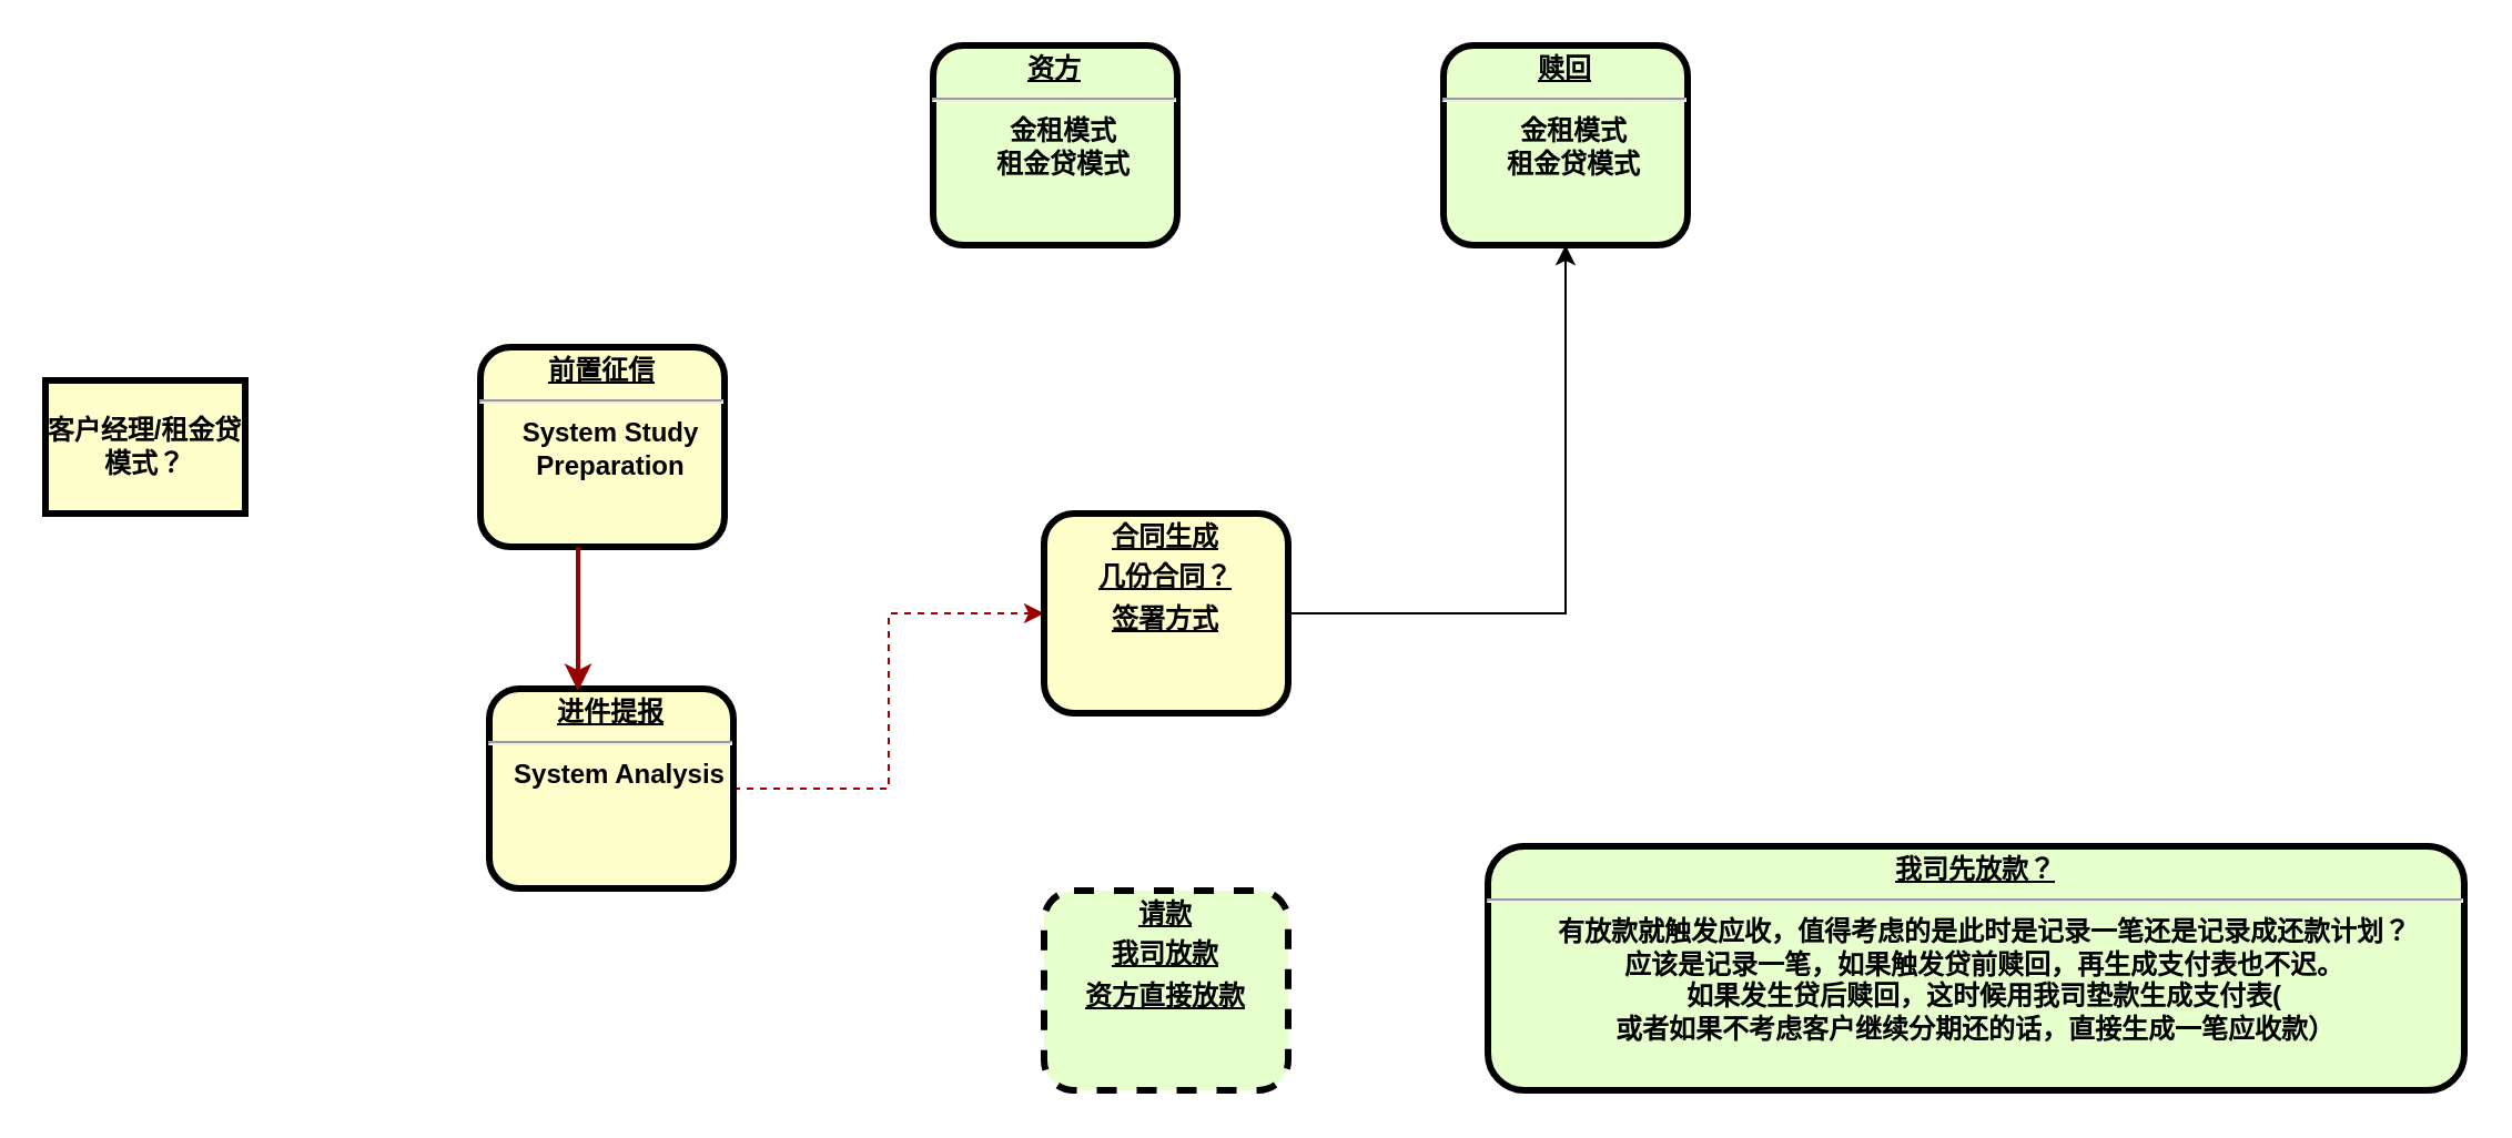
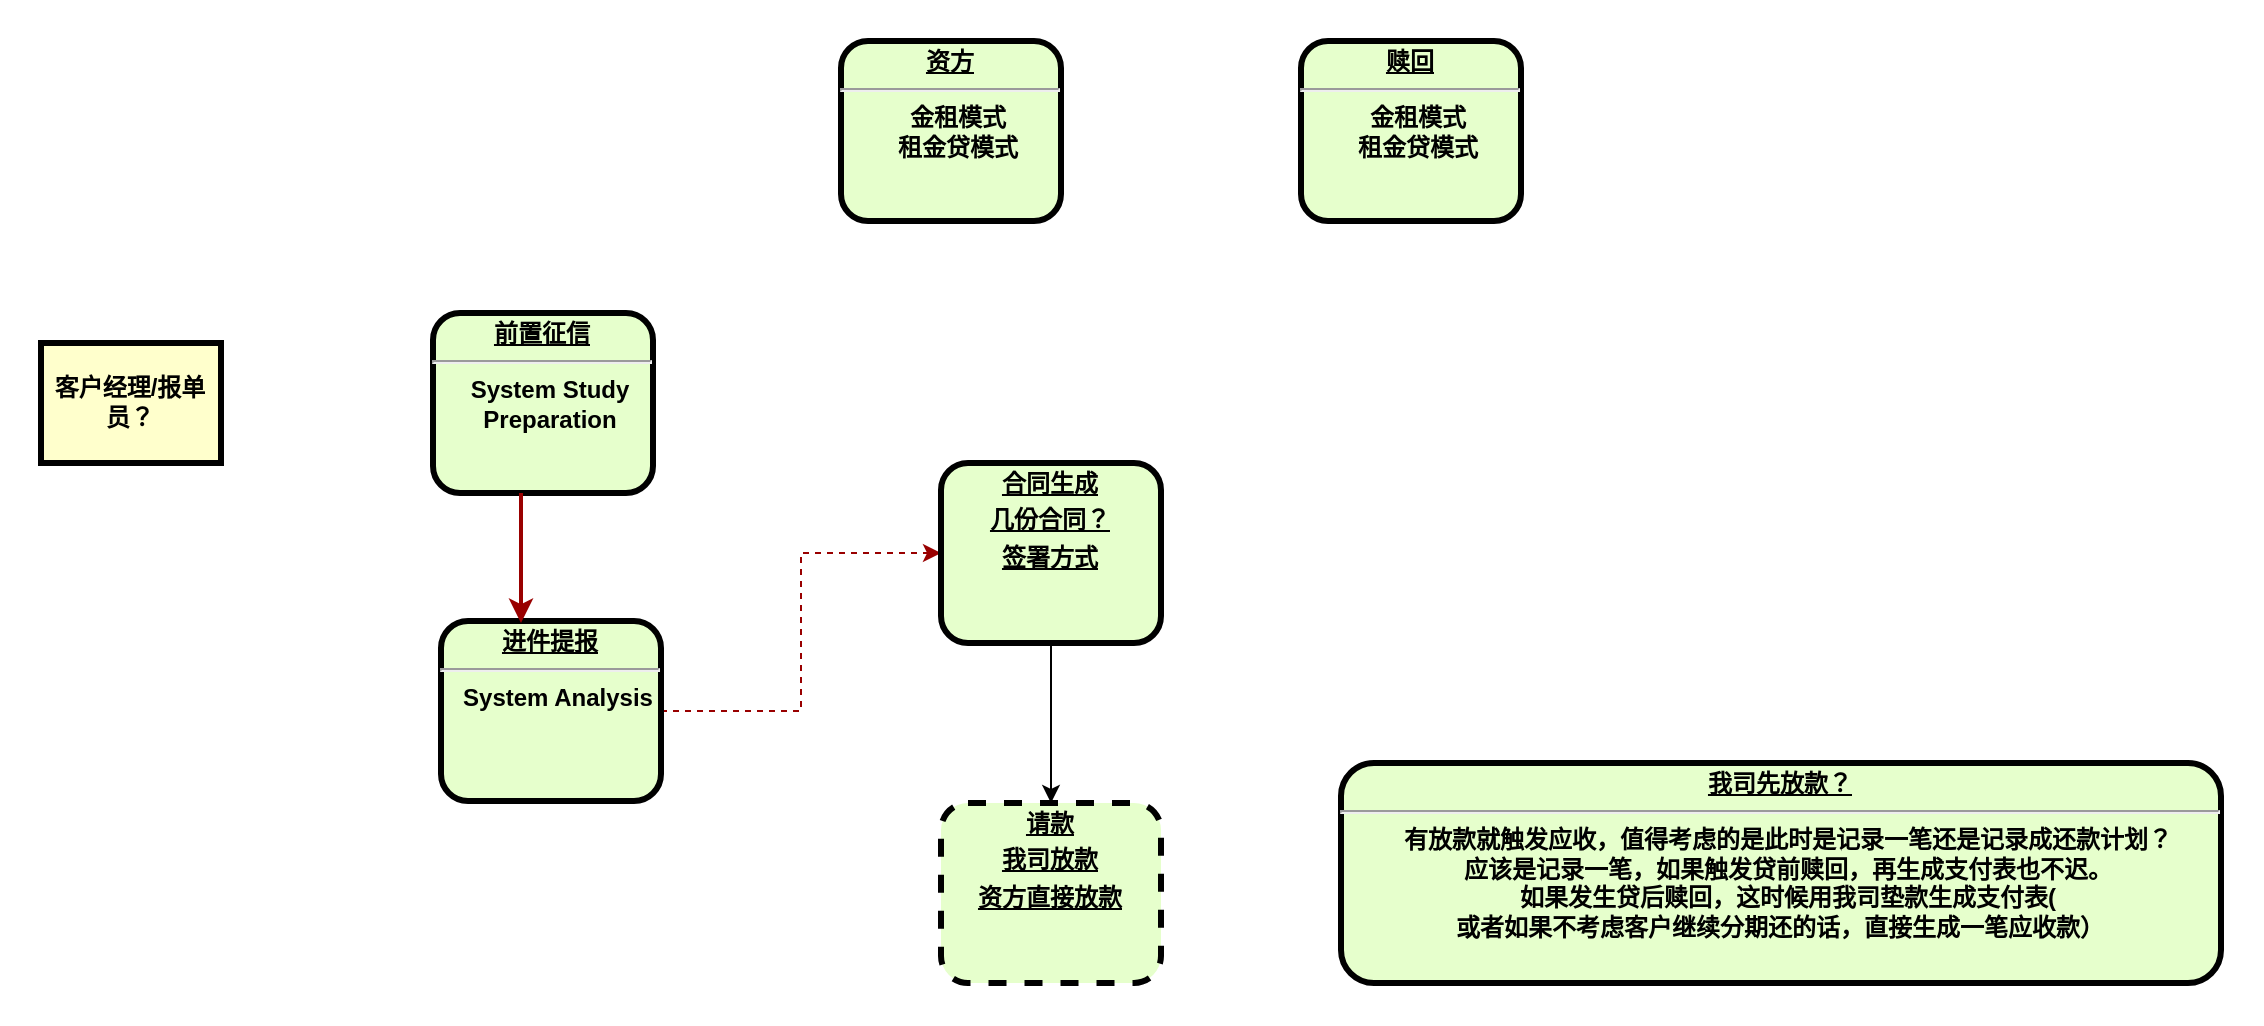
  <mxCell id="0" />
  <mxCell id="1" parent="0" />
- <mxCell id="2" value="&lt;p style=&quot;margin: 0px; margin-top: 4px; text-align: center; text-decoration: underline;&quot;&gt;&lt;strong&gt;前置征信&lt;br&gt;&lt;/strong&gt;&lt;/p&gt;&lt;hr&gt;&lt;p style=&quot;margin: 0px; margin-left: 8px;&quot;&gt;System Study&lt;/p&gt;&lt;p style=&quot;margin: 0px; margin-left: 8px;&quot;&gt;Preparation&lt;/p&gt;" style="verticalAlign=middle;align=center;overflow=fill;fontSize=12;fontFamily=Helvetica;html=1;rounded=1;fontStyle=1;strokeWidth=3;fillColor=#ffffcc;" parent="1" vertex="1"><mxGeometry x="216" y="156" width="110" height="90" as="geometry" /></mxCell>
- <mxCell id="3" value="客户经理/租金贷模式？" style="whiteSpace=wrap;align=center;verticalAlign=middle;fontStyle=1;strokeWidth=3;fillColor=#FFFFCC" parent="1" vertex="1"><mxGeometry x="20" y="171" width="90" height="60" as="geometry" /></mxCell>
+ <mxCell id="2" value="&lt;p style=&quot;margin: 0px; margin-top: 4px; text-align: center; text-decoration: underline;&quot;&gt;&lt;strong&gt;前置征信&lt;br&gt;&lt;/strong&gt;&lt;/p&gt;&lt;hr&gt;&lt;p style=&quot;margin: 0px; margin-left: 8px;&quot;&gt;System Study&lt;/p&gt;&lt;p style=&quot;margin: 0px; margin-left: 8px;&quot;&gt;Preparation&lt;/p&gt;" style="verticalAlign=middle;align=center;overflow=fill;fontSize=12;fontFamily=Helvetica;html=1;rounded=1;fontStyle=1;strokeWidth=3;fillColor=#E6FFCC" parent="1" vertex="1"><mxGeometry x="216" y="156" width="110" height="90" as="geometry" /></mxCell>
+ <mxCell id="3" value="客户经理/报单员？" style="whiteSpace=wrap;align=center;verticalAlign=middle;fontStyle=1;strokeWidth=3;fillColor=#FFFFCC" parent="1" vertex="1"><mxGeometry x="20" y="171" width="90" height="60" as="geometry" /></mxCell>
  <mxCell id="4" style="edgeStyle=orthogonalEdgeStyle;rounded=0;orthogonalLoop=1;jettySize=auto;html=1;strokeColor=#990000;dashed=1;" edge="1" parent="1" source="5" target="11"><mxGeometry relative="1" as="geometry" /></mxCell>
- <mxCell id="5" value="&lt;p style=&quot;margin: 0px; margin-top: 4px; text-align: center; text-decoration: underline;&quot;&gt;&lt;strong&gt;进件提报&lt;br&gt;&lt;/strong&gt;&lt;/p&gt;&lt;hr&gt;&lt;p style=&quot;margin: 0px; margin-left: 8px;&quot;&gt;System Analysis&lt;/p&gt;" style="verticalAlign=middle;align=center;overflow=fill;fontSize=12;fontFamily=Helvetica;html=1;rounded=1;fontStyle=1;strokeWidth=3;fillColor=#ffffcc;" parent="1" vertex="1"><mxGeometry x="220" y="310" width="110" height="90" as="geometry" /></mxCell>
+ <mxCell id="5" value="&lt;p style=&quot;margin: 0px; margin-top: 4px; text-align: center; text-decoration: underline;&quot;&gt;&lt;strong&gt;进件提报&lt;br&gt;&lt;/strong&gt;&lt;/p&gt;&lt;hr&gt;&lt;p style=&quot;margin: 0px; margin-left: 8px;&quot;&gt;System Analysis&lt;/p&gt;" style="verticalAlign=middle;align=center;overflow=fill;fontSize=12;fontFamily=Helvetica;html=1;rounded=1;fontStyle=1;strokeWidth=3;fillColor=#E6FFCC" parent="1" vertex="1"><mxGeometry x="220" y="310" width="110" height="90" as="geometry" /></mxCell>
  <mxCell id="6" value="&lt;p style=&quot;margin: 0px; margin-top: 4px; text-align: center; text-decoration: underline;&quot;&gt;资方&lt;/p&gt;&lt;hr&gt;&lt;p style=&quot;margin: 0px; margin-left: 8px;&quot;&gt;金租模式&lt;/p&gt;&lt;p style=&quot;margin: 0px; margin-left: 8px;&quot;&gt;租金贷模式&lt;/p&gt;" style="verticalAlign=middle;align=center;overflow=fill;fontSize=12;fontFamily=Helvetica;html=1;rounded=1;fontStyle=1;strokeWidth=3;fillColor=#E6FFCC" parent="1" vertex="1"><mxGeometry x="420" y="20" width="110" height="90" as="geometry" /></mxCell>
  <mxCell id="7" value="" style="edgeStyle=elbowEdgeStyle;elbow=horizontal;strokeColor=#990000;strokeWidth=2" parent="1" source="2" edge="1"><mxGeometry width="100" height="100" relative="1" as="geometry"><mxPoint x="30" y="420" as="sourcePoint" /><mxPoint x="260" y="311" as="targetPoint" /><Array as="points"><mxPoint x="260" y="280" /></Array></mxGeometry></mxCell>
  <mxCell id="8" value="&lt;p style=&quot;margin: 0px; margin-top: 4px; text-align: center; text-decoration: underline;&quot;&gt;赎回&lt;/p&gt;&lt;hr&gt;&lt;p style=&quot;margin: 0px; margin-left: 8px;&quot;&gt;金租模式&lt;/p&gt;&lt;p style=&quot;margin: 0px; margin-left: 8px;&quot;&gt;租金贷模式&lt;/p&gt;" style="verticalAlign=middle;align=center;overflow=fill;fontSize=12;fontFamily=Helvetica;html=1;rounded=1;fontStyle=1;strokeWidth=3;fillColor=#E6FFCC" vertex="1" parent="1"><mxGeometry x="650" y="20" width="110" height="90" as="geometry" /></mxCell>
  <mxCell id="9" value="&lt;p style=&quot;margin: 0px; margin-top: 4px; text-align: center; text-decoration: underline;&quot;&gt;我司先放款？&lt;/p&gt;&lt;hr&gt;&lt;p style=&quot;margin: 0px; margin-left: 8px;&quot;&gt;有放款就触发应收，值得考虑的是此时是记录一笔还是记录成还款计划？&lt;/p&gt;&lt;p style=&quot;margin: 0px; margin-left: 8px;&quot;&gt;应该是记录一笔，如果触发贷前赎回，再生成支付表也不迟。&lt;/p&gt;&lt;p style=&quot;margin: 0px; margin-left: 8px;&quot;&gt;如果发生贷后赎回，这时候用我司垫款生成支付表(&lt;/p&gt;或者&lt;span style=&quot;background-color: initial;&quot;&gt;如果不考虑客户继续分期还的话，直接生成一笔应收款）&lt;/span&gt;" style="verticalAlign=middle;align=center;overflow=fill;fontSize=12;fontFamily=Helvetica;html=1;rounded=1;fontStyle=1;strokeWidth=3;fillColor=#E6FFCC" vertex="1" parent="1"><mxGeometry x="670" y="381" width="440" height="110" as="geometry" /></mxCell>
- <mxCell id="10" value="" style="edgeStyle=orthogonalEdgeStyle;rounded=0;orthogonalLoop=1;jettySize=auto;html=1;" edge="1" parent="1" source="11" target="8"><mxGeometry relative="1" as="geometry" /></mxCell>
- <mxCell id="11" value="&lt;p style=&quot;margin: 0px; margin-top: 4px; text-align: center; text-decoration: underline;&quot;&gt;合同生成&lt;/p&gt;&lt;p style=&quot;margin: 0px; margin-top: 4px; text-align: center; text-decoration: underline;&quot;&gt;几份合同？&lt;/p&gt;&lt;p style=&quot;margin: 0px; margin-top: 4px; text-align: center; text-decoration: underline;&quot;&gt;签署方式&lt;/p&gt;" style="verticalAlign=middle;align=center;overflow=fill;fontSize=12;fontFamily=Helvetica;html=1;rounded=1;fontStyle=1;strokeWidth=3;fillColor=#ffffcc;" vertex="1" parent="1"><mxGeometry x="470" y="231" width="110" height="90" as="geometry" /></mxCell>
+ <mxCell id="10" value="" style="edgeStyle=orthogonalEdgeStyle;rounded=0;orthogonalLoop=1;jettySize=auto;html=1;" edge="1" parent="1" source="11" target="12"><mxGeometry relative="1" as="geometry" /></mxCell>
+ <mxCell id="11" value="&lt;p style=&quot;margin: 0px; margin-top: 4px; text-align: center; text-decoration: underline;&quot;&gt;合同生成&lt;/p&gt;&lt;p style=&quot;margin: 0px; margin-top: 4px; text-align: center; text-decoration: underline;&quot;&gt;几份合同？&lt;/p&gt;&lt;p style=&quot;margin: 0px; margin-top: 4px; text-align: center; text-decoration: underline;&quot;&gt;签署方式&lt;/p&gt;" style="verticalAlign=middle;align=center;overflow=fill;fontSize=12;fontFamily=Helvetica;html=1;rounded=1;fontStyle=1;strokeWidth=3;fillColor=#E6FFCC" vertex="1" parent="1"><mxGeometry x="470" y="231" width="110" height="90" as="geometry" /></mxCell>
  <mxCell id="12" value="&lt;p style=&quot;margin: 0px; margin-top: 4px; text-align: center; text-decoration: underline;&quot;&gt;请款&lt;/p&gt;&lt;p style=&quot;margin: 0px; margin-top: 4px; text-align: center; text-decoration: underline;&quot;&gt;我司放款&lt;/p&gt;&lt;p style=&quot;margin: 0px; margin-top: 4px; text-align: center; text-decoration: underline;&quot;&gt;资方直接放款&lt;/p&gt;" style="verticalAlign=middle;align=center;overflow=fill;fontSize=12;fontFamily=Helvetica;html=1;rounded=1;fontStyle=1;strokeWidth=3;fillColor=#E6FFCC;dashed=1;" vertex="1" parent="1"><mxGeometry x="470" y="401" width="110" height="90" as="geometry" /></mxCell>
